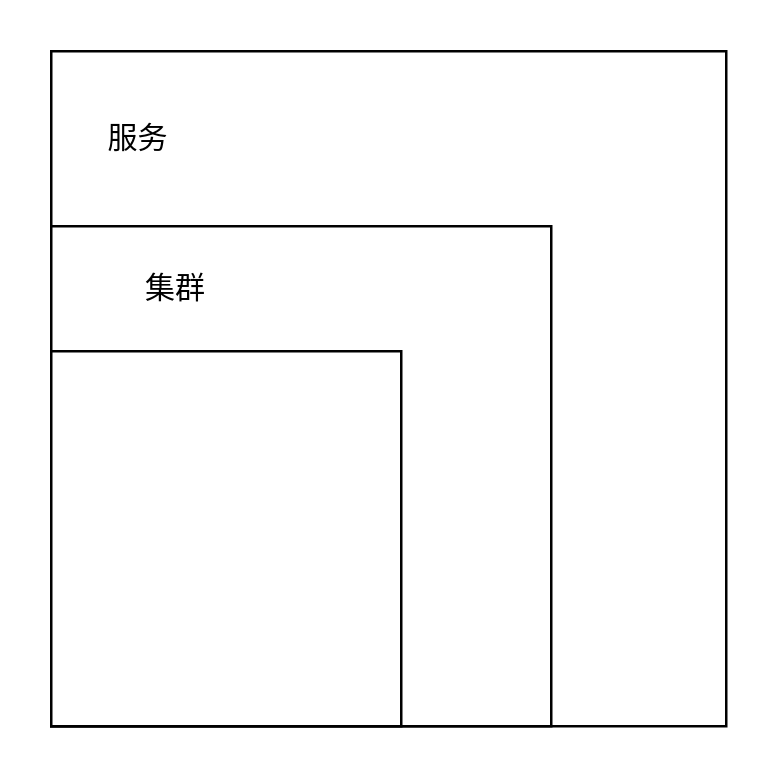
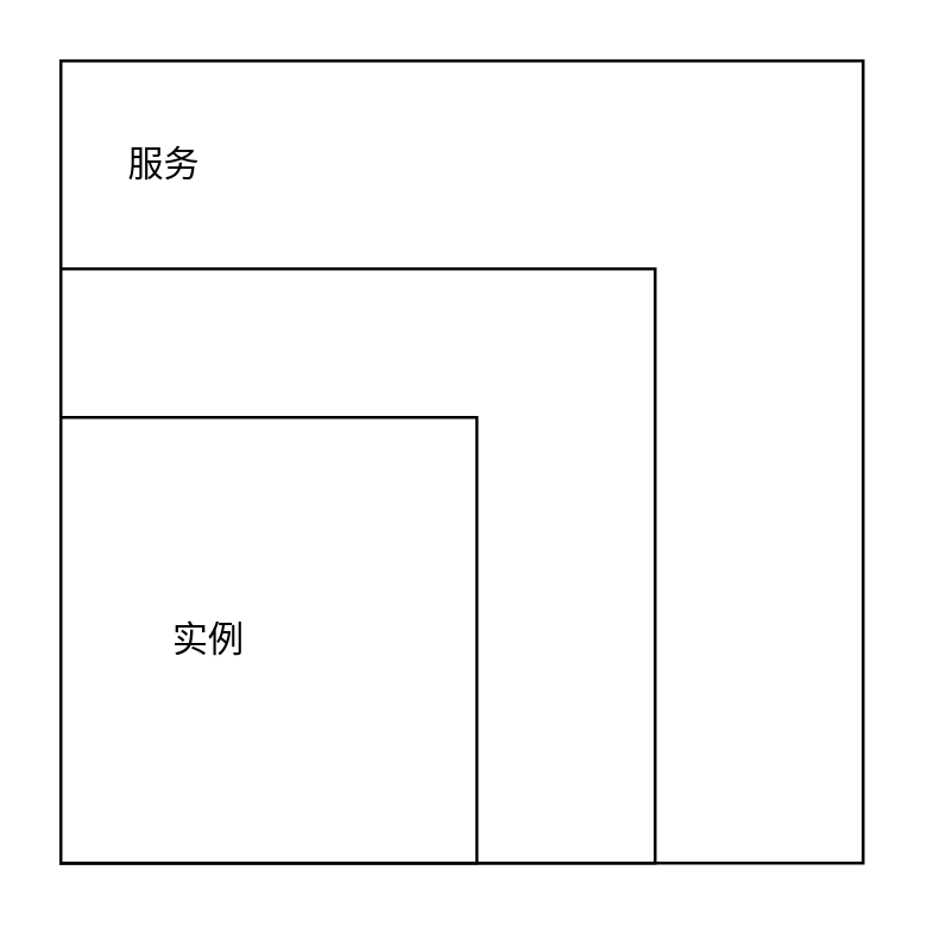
  <mxCell id="0" />
  <mxCell id="1" parent="0" />
  <mxCell id="2" value="" style="whiteSpace=wrap;html=1;aspect=fixed;" vertex="1" parent="1"><mxGeometry x="20" y="20" width="270" height="270" as="geometry" /></mxCell>
  <mxCell id="3" value="" style="whiteSpace=wrap;html=1;aspect=fixed;" vertex="1" parent="1"><mxGeometry x="20" y="90" width="200" height="200" as="geometry" /></mxCell>
  <mxCell id="4" value="" style="rounded=0;whiteSpace=wrap;html=1;" vertex="1" parent="1"><mxGeometry x="20" y="140" width="140" height="150" as="geometry" /></mxCell>
  <mxCell id="5" value="服务" style="text;html=1;strokeColor=none;fillColor=none;align=center;verticalAlign=middle;whiteSpace=wrap;rounded=0;" vertex="1" parent="1"><mxGeometry x="25" y="40" width="60" height="30" as="geometry" /></mxCell>
- <mxCell id="6" value="集群" style="text;html=1;strokeColor=none;fillColor=none;align=center;verticalAlign=middle;whiteSpace=wrap;rounded=0;" vertex="1" parent="1"><mxGeometry x="40" y="100" width="60" height="30" as="geometry" /></mxCell>
+ <mxCell id="7" value="实例" style="text;html=1;strokeColor=none;fillColor=none;align=center;verticalAlign=middle;whiteSpace=wrap;rounded=0;" vertex="1" parent="1"><mxGeometry x="40" y="200" width="60" height="30" as="geometry" /></mxCell>
